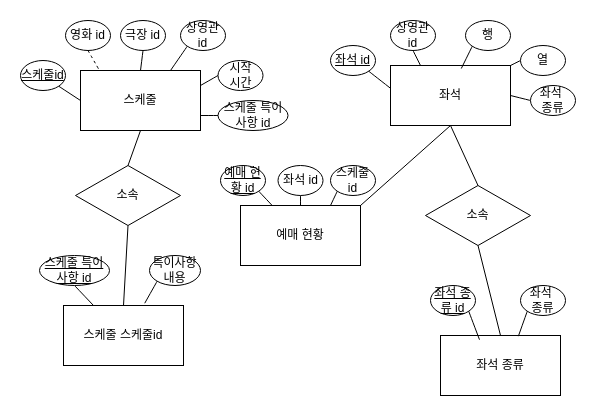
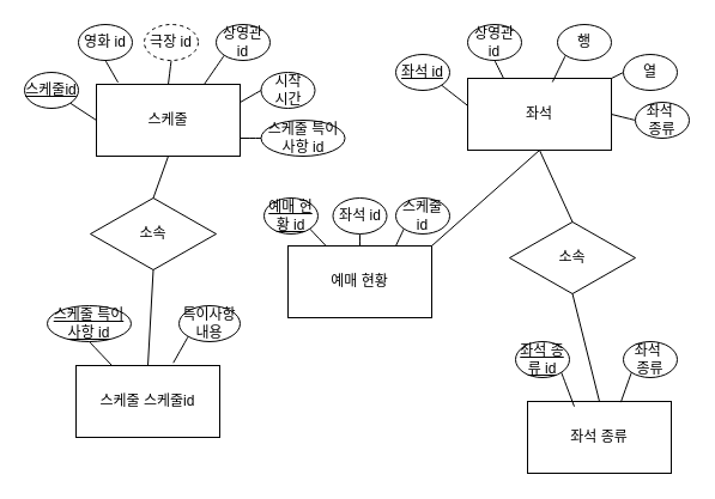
  <mxCell id="0" />
  <mxCell id="1" parent="0" />
  <mxCell id="2" style="rounded=0;orthogonalLoop=1;jettySize=auto;html=1;exitX=0.5;exitY=1;exitDx=0;exitDy=0;entryX=0.5;entryY=0;entryDx=0;entryDy=0;endArrow=none;endFill=0;" edge="1" parent="1" source="3" target="47"><mxGeometry relative="1" as="geometry" /></mxCell>
  <mxCell id="3" value="스케줄" style="rounded=0;whiteSpace=wrap;html=1;" parent="1" vertex="1"><mxGeometry x="80" y="70" width="120" height="60" as="geometry" /></mxCell>
  <mxCell id="4" style="edgeStyle=none;curved=1;rounded=0;orthogonalLoop=1;jettySize=auto;html=1;exitX=1;exitY=1;exitDx=0;exitDy=0;entryX=0;entryY=0.5;entryDx=0;entryDy=0;fontSize=12;startSize=8;endSize=8;endArrow=none;endFill=0;" parent="1" source="5" target="3" edge="1"><mxGeometry relative="1" as="geometry" /></mxCell>
  <mxCell id="5" value="스케줄id" style="ellipse;whiteSpace=wrap;html=1;fontStyle=4" parent="1" vertex="1"><mxGeometry x="20" y="60" width="45" height="30" as="geometry" /></mxCell>
  <mxCell id="6" value="영화 id" style="ellipse;whiteSpace=wrap;html=1;" parent="1" vertex="1"><mxGeometry x="65" y="20" width="45" height="30" as="geometry" /></mxCell>
  <mxCell id="7" style="edgeStyle=none;curved=1;rounded=0;orthogonalLoop=1;jettySize=auto;html=1;exitX=0.5;exitY=1;exitDx=0;exitDy=0;entryX=0.5;entryY=0;entryDx=0;entryDy=0;fontSize=12;startSize=8;endSize=8;endArrow=none;endFill=0;" parent="1" source="8" target="3" edge="1"><mxGeometry relative="1" as="geometry" /></mxCell>
- <mxCell id="8" value="극장 id" style="ellipse;whiteSpace=wrap;html=1;" parent="1" vertex="1"><mxGeometry x="120" y="20" width="45" height="30" as="geometry" /></mxCell>
+ <mxCell id="8" value="극장 id" style="ellipse;whiteSpace=wrap;html=1;dashed=1;" parent="1" vertex="1"><mxGeometry x="120" y="20" width="45" height="30" as="geometry" /></mxCell>
  <mxCell id="9" style="edgeStyle=none;curved=1;rounded=0;orthogonalLoop=1;jettySize=auto;html=1;exitX=0;exitY=1;exitDx=0;exitDy=0;entryX=0.75;entryY=0;entryDx=0;entryDy=0;fontSize=12;startSize=8;endSize=8;endArrow=none;endFill=0;" parent="1" source="10" target="3" edge="1"><mxGeometry relative="1" as="geometry" /></mxCell>
  <mxCell id="10" value="상영관 id" style="ellipse;whiteSpace=wrap;html=1;" parent="1" vertex="1"><mxGeometry x="180" y="20" width="45" height="30" as="geometry" /></mxCell>
  <mxCell id="11" style="edgeStyle=none;curved=1;rounded=0;orthogonalLoop=1;jettySize=auto;html=1;exitX=0;exitY=0.5;exitDx=0;exitDy=0;entryX=1;entryY=0.25;entryDx=0;entryDy=0;fontSize=12;startSize=8;endSize=8;endArrow=none;endFill=0;" parent="1" source="12" target="3" edge="1"><mxGeometry relative="1" as="geometry" /></mxCell>
  <mxCell id="12" value="시작&lt;div&gt;시간&lt;/div&gt;" style="ellipse;whiteSpace=wrap;html=1;" parent="1" vertex="1"><mxGeometry x="217.5" y="60" width="45" height="30" as="geometry" /></mxCell>
  <mxCell id="13" style="edgeStyle=none;curved=1;rounded=0;orthogonalLoop=1;jettySize=auto;html=1;exitX=0;exitY=0.5;exitDx=0;exitDy=0;entryX=1;entryY=0.75;entryDx=0;entryDy=0;fontSize=12;startSize=8;endSize=8;endArrow=none;endFill=0;" parent="1" source="14" target="3" edge="1"><mxGeometry relative="1" as="geometry" /></mxCell>
  <mxCell id="14" value="스케줄 특이사항 id" style="ellipse;whiteSpace=wrap;html=1;" parent="1" vertex="1"><mxGeometry x="217.5" y="100" width="70" height="30" as="geometry" /></mxCell>
- <mxCell id="15" style="edgeStyle=none;curved=1;rounded=0;orthogonalLoop=1;jettySize=auto;html=1;exitX=0.5;exitY=1;exitDx=0;exitDy=0;entryX=0.15;entryY=-0.028;entryDx=0;entryDy=0;entryPerimeter=0;fontSize=12;startSize=8;endSize=8;endArrow=none;endFill=0;dashed=1;" parent="1" source="6" target="3" edge="1"><mxGeometry relative="1" as="geometry" /></mxCell>
+ <mxCell id="15" style="edgeStyle=none;curved=1;rounded=0;orthogonalLoop=1;jettySize=auto;html=1;exitX=0.5;exitY=1;exitDx=0;exitDy=0;entryX=0.15;entryY=-0.028;entryDx=0;entryDy=0;entryPerimeter=0;fontSize=12;startSize=8;endSize=8;endArrow=none;endFill=0;" parent="1" source="6" target="3" edge="1"><mxGeometry relative="1" as="geometry" /></mxCell>
  <mxCell id="16" value="스케줄 스케줄id" style="rounded=0;whiteSpace=wrap;html=1;" parent="1" vertex="1"><mxGeometry x="63" y="305" width="120" height="60" as="geometry" /></mxCell>
  <mxCell id="17" style="edgeStyle=none;curved=1;rounded=0;orthogonalLoop=1;jettySize=auto;html=1;exitX=0.5;exitY=1;exitDx=0;exitDy=0;entryX=0.25;entryY=0;entryDx=0;entryDy=0;fontSize=12;startSize=8;endSize=8;endArrow=none;endFill=0;" parent="1" source="18" target="16" edge="1"><mxGeometry relative="1" as="geometry" /></mxCell>
  <mxCell id="18" value="스케줄 특이사항 id" style="ellipse;whiteSpace=wrap;html=1;fontStyle=4" parent="1" vertex="1"><mxGeometry x="39" y="255" width="70" height="30" as="geometry" /></mxCell>
  <mxCell id="19" value="특이사항 내용" style="ellipse;whiteSpace=wrap;html=1;" parent="1" vertex="1"><mxGeometry x="149" y="255" width="51" height="30" as="geometry" /></mxCell>
  <mxCell id="20" style="edgeStyle=none;curved=1;rounded=0;orthogonalLoop=1;jettySize=auto;html=1;exitX=0;exitY=1;exitDx=0;exitDy=0;entryX=0.677;entryY=-0.038;entryDx=0;entryDy=0;entryPerimeter=0;fontSize=12;startSize=8;endSize=8;endArrow=none;endFill=0;" parent="1" source="19" target="16" edge="1"><mxGeometry relative="1" as="geometry" /></mxCell>
  <mxCell id="21" style="rounded=0;orthogonalLoop=1;jettySize=auto;html=1;exitX=0.5;exitY=1;exitDx=0;exitDy=0;entryX=0.5;entryY=0;entryDx=0;entryDy=0;endArrow=none;endFill=0;" edge="1" parent="1" source="22" target="49"><mxGeometry relative="1" as="geometry" /></mxCell>
  <mxCell id="22" value="좌석" style="rounded=0;whiteSpace=wrap;html=1;" parent="1" vertex="1"><mxGeometry x="390" y="65" width="120" height="60" as="geometry" /></mxCell>
  <mxCell id="23" value="좌석 id" style="ellipse;whiteSpace=wrap;html=1;fontStyle=4" parent="1" vertex="1"><mxGeometry x="330" y="45" width="45" height="30" as="geometry" /></mxCell>
  <mxCell id="24" style="edgeStyle=none;curved=1;rounded=0;orthogonalLoop=1;jettySize=auto;html=1;exitX=0.5;exitY=1;exitDx=0;exitDy=0;entryX=0.25;entryY=0;entryDx=0;entryDy=0;fontSize=12;startSize=8;endSize=8;endArrow=none;endFill=0;" parent="1" source="25" target="22" edge="1"><mxGeometry relative="1" as="geometry" /></mxCell>
  <mxCell id="25" value="상영관 id" style="ellipse;whiteSpace=wrap;html=1;" parent="1" vertex="1"><mxGeometry x="390" y="20" width="45" height="30" as="geometry" /></mxCell>
  <mxCell id="26" value="행" style="ellipse;whiteSpace=wrap;html=1;" parent="1" vertex="1"><mxGeometry x="465" y="20" width="45" height="30" as="geometry" /></mxCell>
  <mxCell id="27" style="edgeStyle=none;curved=1;rounded=0;orthogonalLoop=1;jettySize=auto;html=1;exitX=0;exitY=0.5;exitDx=0;exitDy=0;entryX=1;entryY=0;entryDx=0;entryDy=0;fontSize=12;startSize=8;endSize=8;endArrow=none;endFill=0;" parent="1" source="28" target="22" edge="1"><mxGeometry relative="1" as="geometry" /></mxCell>
  <mxCell id="28" value="열" style="ellipse;whiteSpace=wrap;html=1;" parent="1" vertex="1"><mxGeometry x="520" y="45" width="45" height="30" as="geometry" /></mxCell>
  <mxCell id="29" style="edgeStyle=none;curved=1;rounded=0;orthogonalLoop=1;jettySize=auto;html=1;exitX=0;exitY=0.5;exitDx=0;exitDy=0;entryX=1;entryY=0.5;entryDx=0;entryDy=0;fontSize=12;startSize=8;endSize=8;endArrow=none;endFill=0;" parent="1" source="30" target="22" edge="1"><mxGeometry relative="1" as="geometry" /></mxCell>
  <mxCell id="30" value="좌석&amp;nbsp;&lt;div&gt;종류&lt;/div&gt;" style="ellipse;whiteSpace=wrap;html=1;" parent="1" vertex="1"><mxGeometry x="530" y="85" width="45" height="30" as="geometry" /></mxCell>
  <mxCell id="31" style="edgeStyle=none;curved=1;rounded=0;orthogonalLoop=1;jettySize=auto;html=1;exitX=1;exitY=1;exitDx=0;exitDy=0;entryX=0.002;entryY=0.383;entryDx=0;entryDy=0;entryPerimeter=0;fontSize=12;startSize=8;endSize=8;endArrow=none;endFill=0;" parent="1" source="23" target="22" edge="1"><mxGeometry relative="1" as="geometry" /></mxCell>
  <mxCell id="32" style="edgeStyle=none;curved=1;rounded=0;orthogonalLoop=1;jettySize=auto;html=1;exitX=0;exitY=1;exitDx=0;exitDy=0;entryX=0.59;entryY=0.05;entryDx=0;entryDy=0;entryPerimeter=0;fontSize=12;startSize=8;endSize=8;endArrow=none;endFill=0;" parent="1" source="26" target="22" edge="1"><mxGeometry relative="1" as="geometry" /></mxCell>
  <mxCell id="33" value="좌석 종류" style="rounded=0;whiteSpace=wrap;html=1;" parent="1" vertex="1"><mxGeometry x="440" y="335" width="120" height="60" as="geometry" /></mxCell>
  <mxCell id="34" value="좌석 종류 id" style="ellipse;whiteSpace=wrap;html=1;fontStyle=4" parent="1" vertex="1"><mxGeometry x="430" y="285" width="45" height="30" as="geometry" /></mxCell>
  <mxCell id="35" value="좌석&amp;nbsp;&lt;div&gt;종류&lt;/div&gt;" style="ellipse;whiteSpace=wrap;html=1;" parent="1" vertex="1"><mxGeometry x="520" y="285" width="45" height="30" as="geometry" /></mxCell>
  <mxCell id="36" style="edgeStyle=none;curved=1;rounded=0;orthogonalLoop=1;jettySize=auto;html=1;exitX=1;exitY=1;exitDx=0;exitDy=0;entryX=0.325;entryY=0.07;entryDx=0;entryDy=0;entryPerimeter=0;fontSize=12;startSize=8;endSize=8;endArrow=none;endFill=0;" parent="1" source="34" target="33" edge="1"><mxGeometry relative="1" as="geometry" /></mxCell>
  <mxCell id="37" style="edgeStyle=none;curved=1;rounded=0;orthogonalLoop=1;jettySize=auto;html=1;exitX=0;exitY=1;exitDx=0;exitDy=0;entryX=0.649;entryY=0.011;entryDx=0;entryDy=0;entryPerimeter=0;fontSize=12;startSize=8;endSize=8;endArrow=none;endFill=0;" parent="1" source="35" target="33" edge="1"><mxGeometry relative="1" as="geometry" /></mxCell>
  <mxCell id="38" style="rounded=0;orthogonalLoop=1;jettySize=auto;html=1;exitX=1;exitY=0;exitDx=0;exitDy=0;entryX=0.5;entryY=1;entryDx=0;entryDy=0;endArrow=none;endFill=0;" edge="1" parent="1" source="39" target="22"><mxGeometry relative="1" as="geometry" /></mxCell>
  <mxCell id="39" value="예매 현황" style="rounded=0;whiteSpace=wrap;html=1;" parent="1" vertex="1"><mxGeometry x="240" y="205" width="120" height="60" as="geometry" /></mxCell>
  <mxCell id="40" style="edgeStyle=none;curved=1;rounded=0;orthogonalLoop=1;jettySize=auto;html=1;exitX=1;exitY=1;exitDx=0;exitDy=0;fontSize=12;startSize=8;endSize=8;endArrow=none;endFill=0;" parent="1" source="41" target="39" edge="1"><mxGeometry relative="1" as="geometry" /></mxCell>
  <mxCell id="41" value="예매 현황 id" style="ellipse;whiteSpace=wrap;html=1;fontStyle=4" parent="1" vertex="1"><mxGeometry x="220" y="165" width="45" height="30" as="geometry" /></mxCell>
  <mxCell id="42" style="edgeStyle=none;curved=1;rounded=0;orthogonalLoop=1;jettySize=auto;html=1;exitX=0.5;exitY=1;exitDx=0;exitDy=0;entryX=0.5;entryY=0;entryDx=0;entryDy=0;fontSize=12;startSize=8;endSize=8;endArrow=none;endFill=0;" parent="1" source="43" target="39" edge="1"><mxGeometry relative="1" as="geometry" /></mxCell>
  <mxCell id="43" value="좌석 id" style="ellipse;whiteSpace=wrap;html=1;" parent="1" vertex="1"><mxGeometry x="277.5" y="165" width="45" height="30" as="geometry" /></mxCell>
  <mxCell id="44" style="edgeStyle=none;curved=1;rounded=0;orthogonalLoop=1;jettySize=auto;html=1;exitX=0;exitY=1;exitDx=0;exitDy=0;entryX=0.75;entryY=0;entryDx=0;entryDy=0;fontSize=12;startSize=8;endSize=8;endArrow=none;endFill=0;" parent="1" source="45" target="39" edge="1"><mxGeometry relative="1" as="geometry" /></mxCell>
  <mxCell id="45" value="스케줄 id" style="ellipse;whiteSpace=wrap;html=1;" parent="1" vertex="1"><mxGeometry x="330" y="165" width="45" height="30" as="geometry" /></mxCell>
  <mxCell id="46" style="rounded=0;orthogonalLoop=1;jettySize=auto;html=1;exitX=0.5;exitY=1;exitDx=0;exitDy=0;entryX=0.5;entryY=0;entryDx=0;entryDy=0;endArrow=none;endFill=0;" edge="1" parent="1" source="47" target="16"><mxGeometry relative="1" as="geometry" /></mxCell>
  <mxCell id="47" value="소속" style="rhombus;whiteSpace=wrap;html=1;" vertex="1" parent="1"><mxGeometry x="75" y="165" width="105" height="60" as="geometry" /></mxCell>
  <mxCell id="48" style="rounded=0;orthogonalLoop=1;jettySize=auto;html=1;exitX=0.5;exitY=1;exitDx=0;exitDy=0;entryX=0.5;entryY=0;entryDx=0;entryDy=0;endArrow=none;endFill=0;" edge="1" parent="1" source="49" target="33"><mxGeometry relative="1" as="geometry" /></mxCell>
  <mxCell id="49" value="소속" style="rhombus;whiteSpace=wrap;html=1;" vertex="1" parent="1"><mxGeometry x="425" y="185" width="105" height="60" as="geometry" /></mxCell>
